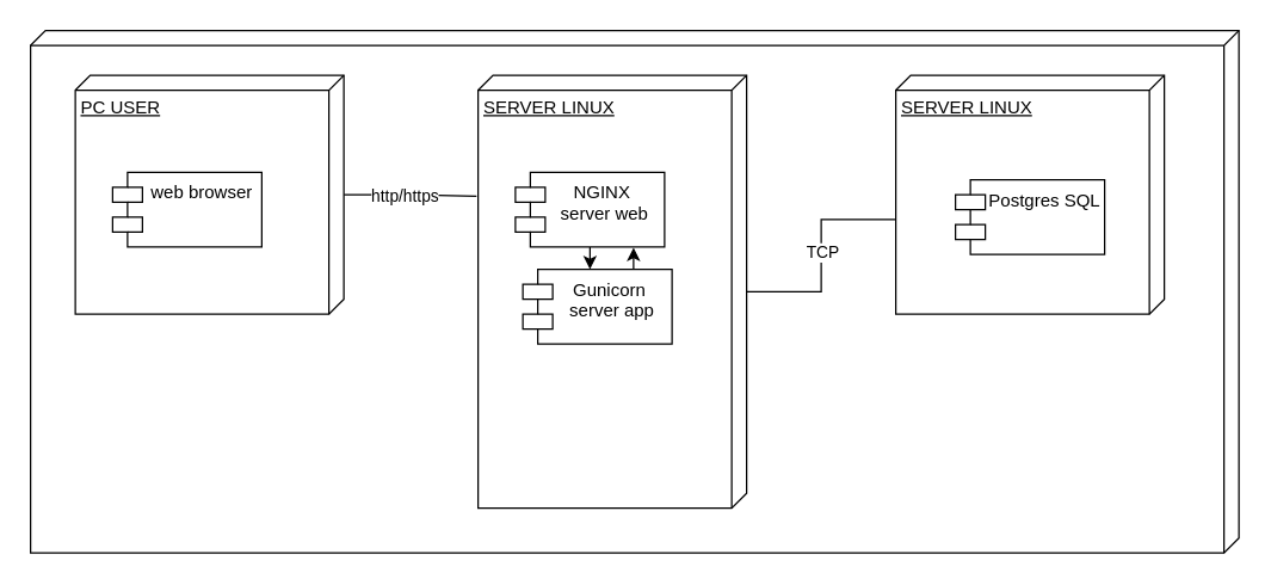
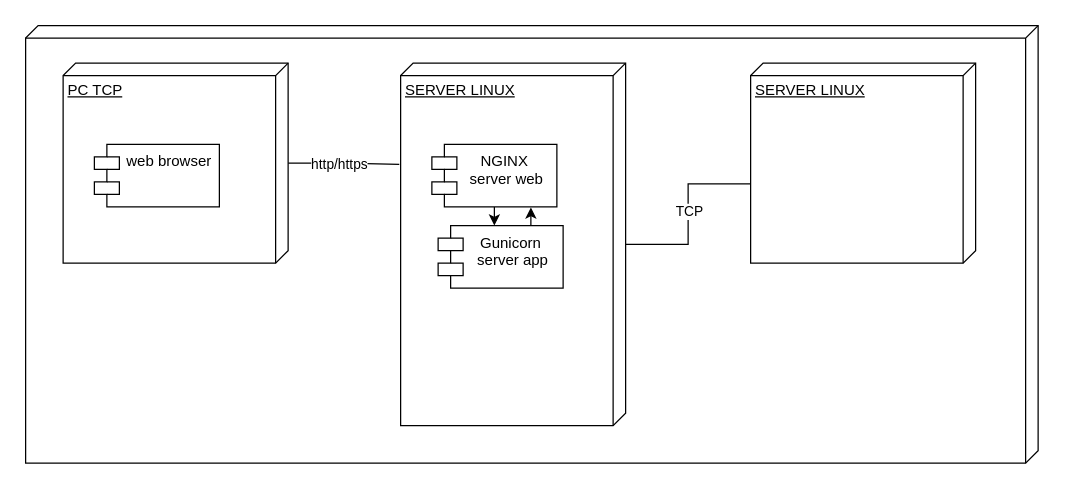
  <mxCell id="0" />
  <mxCell id="1" parent="0" />
  <mxCell id="2" value="" style="verticalAlign=top;align=left;spacingTop=8;spacingLeft=2;spacingRight=12;shape=cube;size=10;direction=south;fontStyle=4;html=1;" parent="1" vertex="1"><mxGeometry x="20" y="20" width="810" height="350" as="geometry" /></mxCell>
  <mxCell id="3" style="edgeStyle=orthogonalEdgeStyle;rounded=0;orthogonalLoop=1;jettySize=auto;html=1;entryX=0.279;entryY=1.006;entryDx=0;entryDy=0;entryPerimeter=0;endArrow=none;endFill=0;" edge="1" parent="1" source="5" target="8"><mxGeometry relative="1" as="geometry" /></mxCell>
  <mxCell id="4" value="http/https" style="edgeLabel;html=1;align=center;verticalAlign=middle;resizable=0;points=[];" vertex="1" connectable="0" parent="3"><mxGeometry x="-0.107" relative="1" as="geometry"><mxPoint as="offset" /></mxGeometry></mxCell>
- <mxCell id="5" value="PC USER" style="verticalAlign=top;align=left;spacingTop=8;spacingLeft=2;spacingRight=12;shape=cube;size=10;direction=south;fontStyle=4;html=1;" vertex="1" parent="1"><mxGeometry x="50" y="50" width="180" height="160" as="geometry" /></mxCell>
+ <mxCell id="5" value="PC TCP" style="verticalAlign=top;align=left;spacingTop=8;spacingLeft=2;spacingRight=12;shape=cube;size=10;direction=south;fontStyle=4;html=1;" vertex="1" parent="1"><mxGeometry x="50" y="50" width="180" height="160" as="geometry" /></mxCell>
  <mxCell id="6" style="edgeStyle=orthogonalEdgeStyle;rounded=0;orthogonalLoop=1;jettySize=auto;html=1;entryX=0.604;entryY=0.998;entryDx=0;entryDy=0;entryPerimeter=0;endArrow=none;endFill=0;" edge="1" parent="1" source="8" target="9"><mxGeometry relative="1" as="geometry" /></mxCell>
  <mxCell id="7" value="TCP" style="edgeLabel;html=1;align=center;verticalAlign=middle;resizable=0;points=[];" vertex="1" connectable="0" parent="6"><mxGeometry x="0.027" relative="1" as="geometry"><mxPoint y="-1" as="offset" /></mxGeometry></mxCell>
  <mxCell id="8" value="SERVER LINUX" style="verticalAlign=top;align=left;spacingTop=8;spacingLeft=2;spacingRight=12;shape=cube;size=10;direction=south;fontStyle=4;html=1;" vertex="1" parent="1"><mxGeometry x="320" y="50" width="180" height="290" as="geometry" /></mxCell>
  <mxCell id="9" value="SERVER LINUX" style="verticalAlign=top;align=left;spacingTop=8;spacingLeft=2;spacingRight=12;shape=cube;size=10;direction=south;fontStyle=4;html=1;" vertex="1" parent="1"><mxGeometry x="600" y="50" width="180" height="160" as="geometry" /></mxCell>
  <mxCell id="10" value="web browser" style="shape=module;align=left;spacingLeft=20;align=center;verticalAlign=top;" vertex="1" parent="1"><mxGeometry x="75" y="115" width="100" height="50" as="geometry" /></mxCell>
  <mxCell id="11" style="edgeStyle=orthogonalEdgeStyle;rounded=0;orthogonalLoop=1;jettySize=auto;html=1;" edge="1" parent="1" source="12" target="14"><mxGeometry relative="1" as="geometry"><Array as="points"><mxPoint x="380" y="180" /><mxPoint x="380" y="180" /></Array></mxGeometry></mxCell>
  <mxCell id="12" value="NGINX &#10;server web" style="shape=module;align=left;spacingLeft=20;align=center;verticalAlign=top;" vertex="1" parent="1"><mxGeometry x="345" y="115" width="100" height="50" as="geometry" /></mxCell>
  <mxCell id="13" style="edgeStyle=orthogonalEdgeStyle;rounded=0;orthogonalLoop=1;jettySize=auto;html=1;entryX=0.792;entryY=1.008;entryDx=0;entryDy=0;entryPerimeter=0;" edge="1" parent="1" source="14" target="12"><mxGeometry relative="1" as="geometry"><Array as="points"><mxPoint x="429" y="190" /><mxPoint x="429" y="190" /></Array></mxGeometry></mxCell>
  <mxCell id="14" value="Gunicorn &#10;server app" style="shape=module;align=left;spacingLeft=20;align=center;verticalAlign=top;" vertex="1" parent="1"><mxGeometry x="350" y="180" width="100" height="50" as="geometry" /></mxCell>
- <mxCell id="15" value="Postgres SQL" style="shape=module;align=left;spacingLeft=20;align=center;verticalAlign=top;" vertex="1" parent="1"><mxGeometry x="640" y="120" width="100" height="50" as="geometry" /></mxCell>
